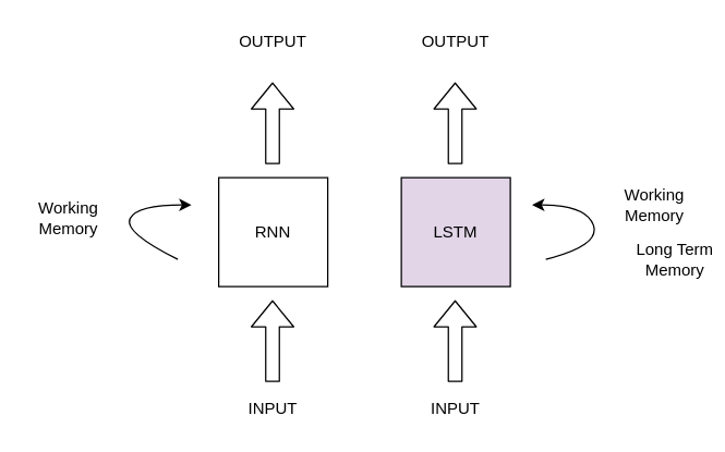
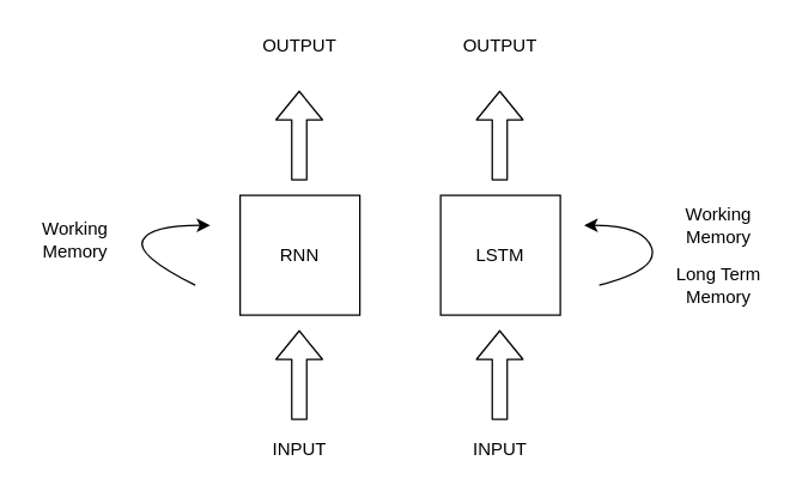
  <mxCell id="0" />
  <mxCell id="1" parent="0" />
  <mxCell id="2" value="RNN" style="whiteSpace=wrap;html=1;aspect=fixed;" vertex="1" parent="1"><mxGeometry x="160" y="130" width="80" height="80" as="geometry" /></mxCell>
- <mxCell id="3" value="LSTM" style="whiteSpace=wrap;html=1;aspect=fixed;fillColor=#e1d5e7;" vertex="1" parent="1"><mxGeometry x="294" y="130" width="80" height="80" as="geometry" /></mxCell>
+ <mxCell id="3" value="LSTM" style="whiteSpace=wrap;html=1;aspect=fixed;" vertex="1" parent="1"><mxGeometry x="294" y="130" width="80" height="80" as="geometry" /></mxCell>
  <mxCell id="4" value="" style="shape=flexArrow;endArrow=classic;html=1;" edge="1" parent="1"><mxGeometry width="50" height="50" relative="1" as="geometry"><mxPoint x="199.5" y="280" as="sourcePoint" /><mxPoint x="199.5" y="220" as="targetPoint" /></mxGeometry></mxCell>
  <mxCell id="5" value="" style="shape=flexArrow;endArrow=classic;html=1;" edge="1" parent="1"><mxGeometry width="50" height="50" relative="1" as="geometry"><mxPoint x="333.5" y="280" as="sourcePoint" /><mxPoint x="333.5" y="220" as="targetPoint" /></mxGeometry></mxCell>
  <mxCell id="6" value="INPUT" style="text;html=1;strokeColor=none;fillColor=none;align=center;verticalAlign=middle;whiteSpace=wrap;rounded=0;" vertex="1" parent="1"><mxGeometry x="180" y="290" width="40" height="20" as="geometry" /></mxCell>
  <mxCell id="7" value="INPUT" style="text;html=1;strokeColor=none;fillColor=none;align=center;verticalAlign=middle;whiteSpace=wrap;rounded=0;" vertex="1" parent="1"><mxGeometry x="314" y="290" width="40" height="20" as="geometry" /></mxCell>
  <mxCell id="8" value="" style="shape=flexArrow;endArrow=classic;html=1;" edge="1" parent="1"><mxGeometry width="50" height="50" relative="1" as="geometry"><mxPoint x="199.5" y="120" as="sourcePoint" /><mxPoint x="199.5" y="60" as="targetPoint" /></mxGeometry></mxCell>
  <mxCell id="9" value="" style="shape=flexArrow;endArrow=classic;html=1;" edge="1" parent="1"><mxGeometry width="50" height="50" relative="1" as="geometry"><mxPoint x="333.5" y="120" as="sourcePoint" /><mxPoint x="333.5" y="60" as="targetPoint" /></mxGeometry></mxCell>
  <mxCell id="10" value="OUTPUT" style="text;html=1;strokeColor=none;fillColor=none;align=center;verticalAlign=middle;whiteSpace=wrap;rounded=0;" vertex="1" parent="1"><mxGeometry x="180" y="20" width="40" height="20" as="geometry" /></mxCell>
  <mxCell id="11" value="OUTPUT" style="text;html=1;strokeColor=none;fillColor=none;align=center;verticalAlign=middle;whiteSpace=wrap;rounded=0;" vertex="1" parent="1"><mxGeometry x="314" y="20" width="40" height="20" as="geometry" /></mxCell>
  <mxCell id="12" value="" style="curved=1;endArrow=classic;html=1;" edge="1" parent="1"><mxGeometry width="50" height="50" relative="1" as="geometry"><mxPoint x="400" y="190" as="sourcePoint" /><mxPoint x="390" y="150" as="targetPoint" /><Array as="points"><mxPoint x="440" y="180" /><mxPoint x="430" y="150" /></Array></mxGeometry></mxCell>
  <mxCell id="13" value="" style="curved=1;endArrow=classic;html=1;" edge="1" parent="1"><mxGeometry width="50" height="50" relative="1" as="geometry"><mxPoint x="130" y="190" as="sourcePoint" /><mxPoint x="140" y="150" as="targetPoint" /><Array as="points"><mxPoint x="90" y="170" /><mxPoint x="100" y="150" /></Array></mxGeometry></mxCell>
  <mxCell id="14" value="Working Memory" style="text;html=1;strokeColor=none;fillColor=none;align=center;verticalAlign=middle;whiteSpace=wrap;rounded=0;" vertex="1" parent="1"><mxGeometry x="20" y="150" width="60" height="20" as="geometry" /></mxCell>
  <mxCell id="15" value="Working Memory" style="text;html=1;strokeColor=none;fillColor=none;align=center;verticalAlign=middle;whiteSpace=wrap;rounded=0;" vertex="1" parent="1"><mxGeometry x="450" y="140" width="60" height="20" as="geometry" /></mxCell>
- <mxCell id="16" value="Long Term Memory" style="text;html=1;strokeColor=none;fillColor=none;align=center;verticalAlign=middle;whiteSpace=wrap;rounded=0;" vertex="1" parent="1"><mxGeometry x="465" y="180" width="60" height="20" as="geometry" /></mxCell>
+ <mxCell id="16" value="Long Term Memory" style="text;html=1;strokeColor=none;fillColor=none;align=center;verticalAlign=middle;whiteSpace=wrap;rounded=0;" vertex="1" parent="1"><mxGeometry x="450" y="180" width="60" height="20" as="geometry" /></mxCell>
